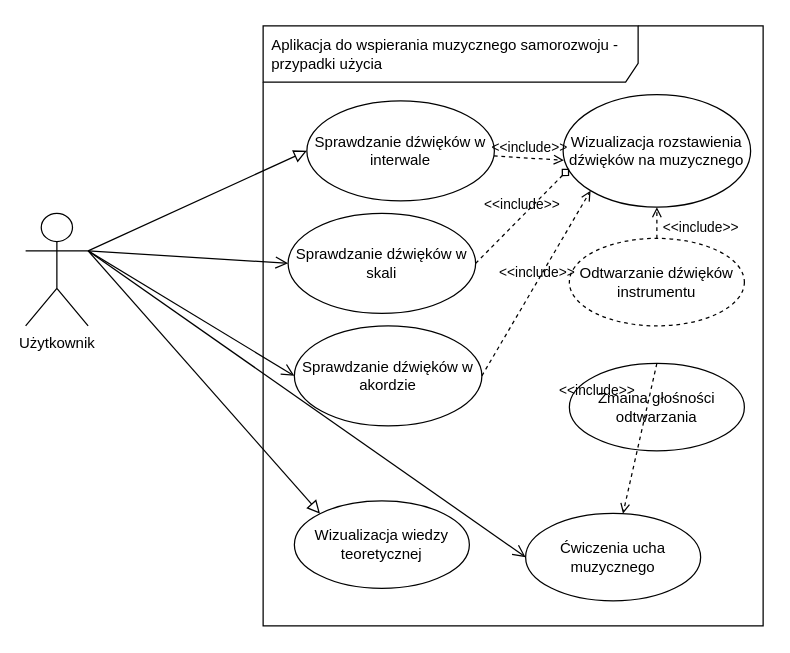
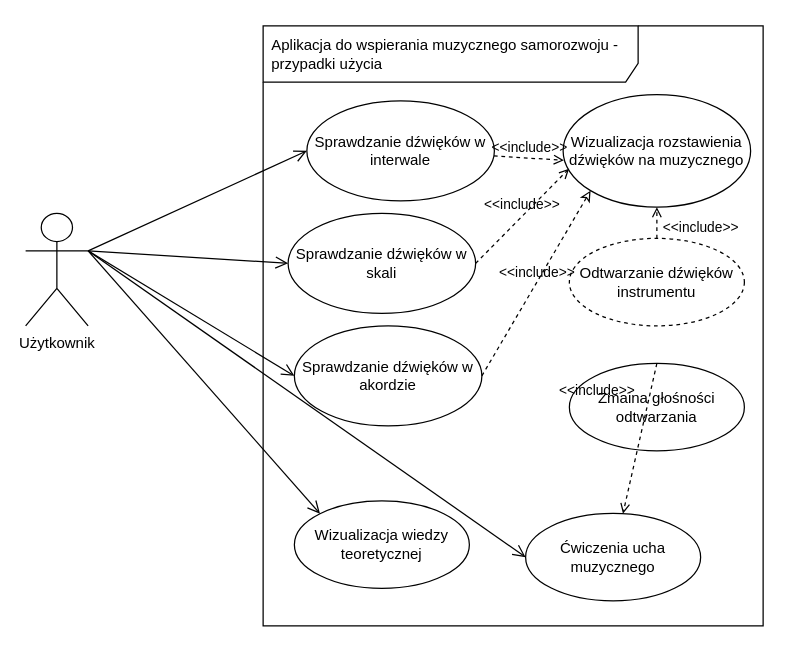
  <mxCell id="0" />
  <mxCell id="1" parent="0" />
  <mxCell id="2" value="Użytkownik" style="shape=umlActor;verticalLabelPosition=bottom;verticalAlign=top;html=1;" vertex="1" parent="1"><mxGeometry x="20" y="170" width="50" height="90" as="geometry" /></mxCell>
  <mxCell id="3" value="Aplikacja do wspierania muzycznego samorozwoju - przypadki użycia" style="shape=umlFrame;whiteSpace=wrap;html=1;width=300;height=45;boundedLbl=1;verticalAlign=middle;align=left;spacingLeft=5;" vertex="1" parent="1"><mxGeometry x="210" y="20" width="400" height="480" as="geometry" /></mxCell>
  <mxCell id="4" value="Sprawdzanie dźwięków w akordzie" style="ellipse;whiteSpace=wrap;html=1;" vertex="1" parent="1"><mxGeometry x="235" y="260" width="150" height="80" as="geometry" /></mxCell>
  <mxCell id="5" value="Sprawdzanie dźwięków w skali" style="ellipse;whiteSpace=wrap;html=1;" vertex="1" parent="1"><mxGeometry x="230" y="170" width="150" height="80" as="geometry" /></mxCell>
  <mxCell id="6" value="Sprawdzanie dźwięków w interwale" style="ellipse;whiteSpace=wrap;html=1;" vertex="1" parent="1"><mxGeometry x="245" y="80" width="150" height="80" as="geometry" /></mxCell>
  <mxCell id="7" value="Wizualizacja rozstawienia dźwięków na muzycznego" style="ellipse;whiteSpace=wrap;html=1;" vertex="1" parent="1"><mxGeometry x="450" y="75" width="150" height="90" as="geometry" /></mxCell>
  <mxCell id="8" value="Odtwarzanie dźwięków instrumentu" style="ellipse;whiteSpace=wrap;html=1;dashed=1;" vertex="1" parent="1"><mxGeometry x="455" y="190" width="140" height="70" as="geometry" /></mxCell>
  <mxCell id="9" value="Zmaina głośności odtwarzania" style="ellipse;whiteSpace=wrap;html=1;" vertex="1" parent="1"><mxGeometry x="455" y="290" width="140" height="70" as="geometry" /></mxCell>
  <mxCell id="10" value="Ćwiczenia ucha muzycznego" style="ellipse;whiteSpace=wrap;html=1;" vertex="1" parent="1"><mxGeometry x="420" y="410" width="140" height="70" as="geometry" /></mxCell>
  <mxCell id="11" value="Wizualizacja wiedzy teoretycznej" style="ellipse;whiteSpace=wrap;html=1;" vertex="1" parent="1"><mxGeometry x="235" y="400" width="140" height="70" as="geometry" /></mxCell>
  <mxCell id="12" value="&amp;lt;&amp;lt;include&amp;gt;&amp;gt;" style="html=1;verticalAlign=bottom;labelBackgroundColor=none;endArrow=open;endFill=0;dashed=1;rounded=0;" edge="1" parent="1" source="8" target="7"><mxGeometry x="-1" y="-35" width="160" relative="1" as="geometry"><mxPoint x="500" y="190" as="sourcePoint" /><mxPoint x="660" y="190" as="targetPoint" /><mxPoint as="offset" /></mxGeometry></mxCell>
  <mxCell id="13" value="&amp;lt;&amp;lt;include&amp;gt;&amp;gt;" style="html=1;verticalAlign=bottom;labelBackgroundColor=none;endArrow=open;endFill=0;dashed=1;rounded=0;exitX=0.5;exitY=0;exitDx=0;exitDy=0;" edge="1" parent="1" source="9" target="10"><mxGeometry x="-0.333" y="-40" width="160" relative="1" as="geometry"><mxPoint x="250" y="230" as="sourcePoint" /><mxPoint x="410" y="230" as="targetPoint" /><mxPoint as="offset" /></mxGeometry></mxCell>
- <mxCell id="14" value="&amp;lt;&amp;lt;include&amp;gt;&amp;gt;" style="html=1;verticalAlign=bottom;labelBackgroundColor=none;endArrow=diamond;endFill=0;dashed=1;rounded=0;exitX=1;exitY=0.5;exitDx=0;exitDy=0;entryX=0.032;entryY=0.658;entryDx=0;entryDy=0;entryPerimeter=0;" edge="1" parent="1" source="5" target="7"><mxGeometry width="160" relative="1" as="geometry"><mxPoint x="250" y="230" as="sourcePoint" /><mxPoint x="410" y="230" as="targetPoint" /></mxGeometry></mxCell>
+ <mxCell id="14" value="&amp;lt;&amp;lt;include&amp;gt;&amp;gt;" style="html=1;verticalAlign=bottom;labelBackgroundColor=none;endArrow=open;endFill=0;dashed=1;rounded=0;exitX=1;exitY=0.5;exitDx=0;exitDy=0;entryX=0.032;entryY=0.658;entryDx=0;entryDy=0;entryPerimeter=0;" edge="1" parent="1" source="5" target="7"><mxGeometry width="160" relative="1" as="geometry"><mxPoint x="250" y="230" as="sourcePoint" /><mxPoint x="410" y="230" as="targetPoint" /></mxGeometry></mxCell>
  <mxCell id="15" value="&amp;lt;&amp;lt;include&amp;gt;&amp;gt;" style="html=1;verticalAlign=bottom;labelBackgroundColor=none;endArrow=open;endFill=0;dashed=1;rounded=0;entryX=0.004;entryY=0.584;entryDx=0;entryDy=0;entryPerimeter=0;" edge="1" parent="1" source="6" target="7"><mxGeometry width="160" relative="1" as="geometry"><mxPoint x="390" y="220" as="sourcePoint" /><mxPoint x="420" y="140" as="targetPoint" /></mxGeometry></mxCell>
- <mxCell id="16" value="&amp;lt;&amp;lt;include&amp;gt;&amp;gt;" style="html=1;verticalAlign=bottom;labelBackgroundColor=none;endArrow=open;endFill=0;dashed=1;rounded=0;exitX=1;exitY=0.5;exitDx=0;exitDy=0;entryX=0;entryY=1;entryDx=0;entryDy=0;" edge="1" parent="1" source="4" target="7"><mxGeometry width="160" relative="1" as="geometry"><mxPoint x="400" y="230" as="sourcePoint" /><mxPoint x="456.749" y="181.764" as="targetPoint" /></mxGeometry></mxCell>
- <mxCell id="17" value="" style="endArrow=block;startArrow=none;endFill=0;startFill=0;endSize=8;html=1;verticalAlign=bottom;labelBackgroundColor=none;strokeWidth=1;rounded=0;exitX=1;exitY=0.333;exitDx=0;exitDy=0;exitPerimeter=0;entryX=0;entryY=0.5;entryDx=0;entryDy=0;" edge="1" parent="1" source="2" target="6"><mxGeometry width="160" relative="1" as="geometry"><mxPoint x="80" y="209.5" as="sourcePoint" /><mxPoint x="240" y="209.5" as="targetPoint" /></mxGeometry></mxCell>
+ <mxCell id="16" value="&amp;lt;&amp;lt;include&amp;gt;&amp;gt;" style="html=1;verticalAlign=bottom;labelBackgroundColor=none;endArrow=classic;endFill=0;dashed=1;rounded=0;exitX=1;exitY=0.5;exitDx=0;exitDy=0;entryX=0;entryY=1;entryDx=0;entryDy=0;" edge="1" parent="1" source="4" target="7"><mxGeometry width="160" relative="1" as="geometry"><mxPoint x="400" y="230" as="sourcePoint" /><mxPoint x="456.749" y="181.764" as="targetPoint" /></mxGeometry></mxCell>
+ <mxCell id="17" value="" style="endArrow=open;startArrow=none;endFill=0;startFill=0;endSize=8;html=1;verticalAlign=bottom;labelBackgroundColor=none;strokeWidth=1;rounded=0;exitX=1;exitY=0.333;exitDx=0;exitDy=0;exitPerimeter=0;entryX=0;entryY=0.5;entryDx=0;entryDy=0;" edge="1" parent="1" source="2" target="6"><mxGeometry width="160" relative="1" as="geometry"><mxPoint x="80" y="209.5" as="sourcePoint" /><mxPoint x="240" y="209.5" as="targetPoint" /></mxGeometry></mxCell>
  <mxCell id="18" value="" style="endArrow=open;startArrow=none;endFill=0;startFill=0;endSize=8;html=1;verticalAlign=bottom;labelBackgroundColor=none;strokeWidth=1;rounded=0;exitX=1;exitY=0.333;exitDx=0;exitDy=0;exitPerimeter=0;entryX=0;entryY=0.5;entryDx=0;entryDy=0;" edge="1" parent="1" source="2" target="5"><mxGeometry width="160" relative="1" as="geometry"><mxPoint x="80" y="223.333" as="sourcePoint" /><mxPoint x="240" y="130" as="targetPoint" /></mxGeometry></mxCell>
  <mxCell id="19" value="" style="endArrow=open;startArrow=none;endFill=0;startFill=0;endSize=8;html=1;verticalAlign=bottom;labelBackgroundColor=none;strokeWidth=1;rounded=0;exitX=1;exitY=0.333;exitDx=0;exitDy=0;exitPerimeter=0;entryX=0;entryY=0.5;entryDx=0;entryDy=0;" edge="1" parent="1" source="2" target="4"><mxGeometry width="160" relative="1" as="geometry"><mxPoint x="90" y="233.333" as="sourcePoint" /><mxPoint x="250" y="140" as="targetPoint" /></mxGeometry></mxCell>
  <mxCell id="20" value="" style="endArrow=open;startArrow=none;endFill=0;startFill=0;endSize=8;html=1;verticalAlign=bottom;labelBackgroundColor=none;strokeWidth=1;rounded=0;exitX=1;exitY=0.333;exitDx=0;exitDy=0;exitPerimeter=0;entryX=0;entryY=0.5;entryDx=0;entryDy=0;" edge="1" parent="1" source="2" target="10"><mxGeometry width="160" relative="1" as="geometry"><mxPoint x="100" y="243.333" as="sourcePoint" /><mxPoint x="260" y="150" as="targetPoint" /></mxGeometry></mxCell>
- <mxCell id="21" value="" style="endArrow=block;startArrow=none;endFill=0;startFill=0;endSize=8;html=1;verticalAlign=bottom;labelBackgroundColor=none;strokeWidth=1;rounded=0;entryX=0;entryY=0;entryDx=0;entryDy=0;exitX=1;exitY=0.333;exitDx=0;exitDy=0;exitPerimeter=0;" edge="1" parent="1" source="2" target="11"><mxGeometry width="160" relative="1" as="geometry"><mxPoint x="70" y="220" as="sourcePoint" /><mxPoint x="270" y="160" as="targetPoint" /></mxGeometry></mxCell>
+ <mxCell id="21" value="" style="endArrow=open;startArrow=none;endFill=0;startFill=0;endSize=8;html=1;verticalAlign=bottom;labelBackgroundColor=none;strokeWidth=1;rounded=0;entryX=0;entryY=0;entryDx=0;entryDy=0;exitX=1;exitY=0.333;exitDx=0;exitDy=0;exitPerimeter=0;" edge="1" parent="1" source="2" target="11"><mxGeometry width="160" relative="1" as="geometry"><mxPoint x="70" y="220" as="sourcePoint" /><mxPoint x="270" y="160" as="targetPoint" /></mxGeometry></mxCell>
